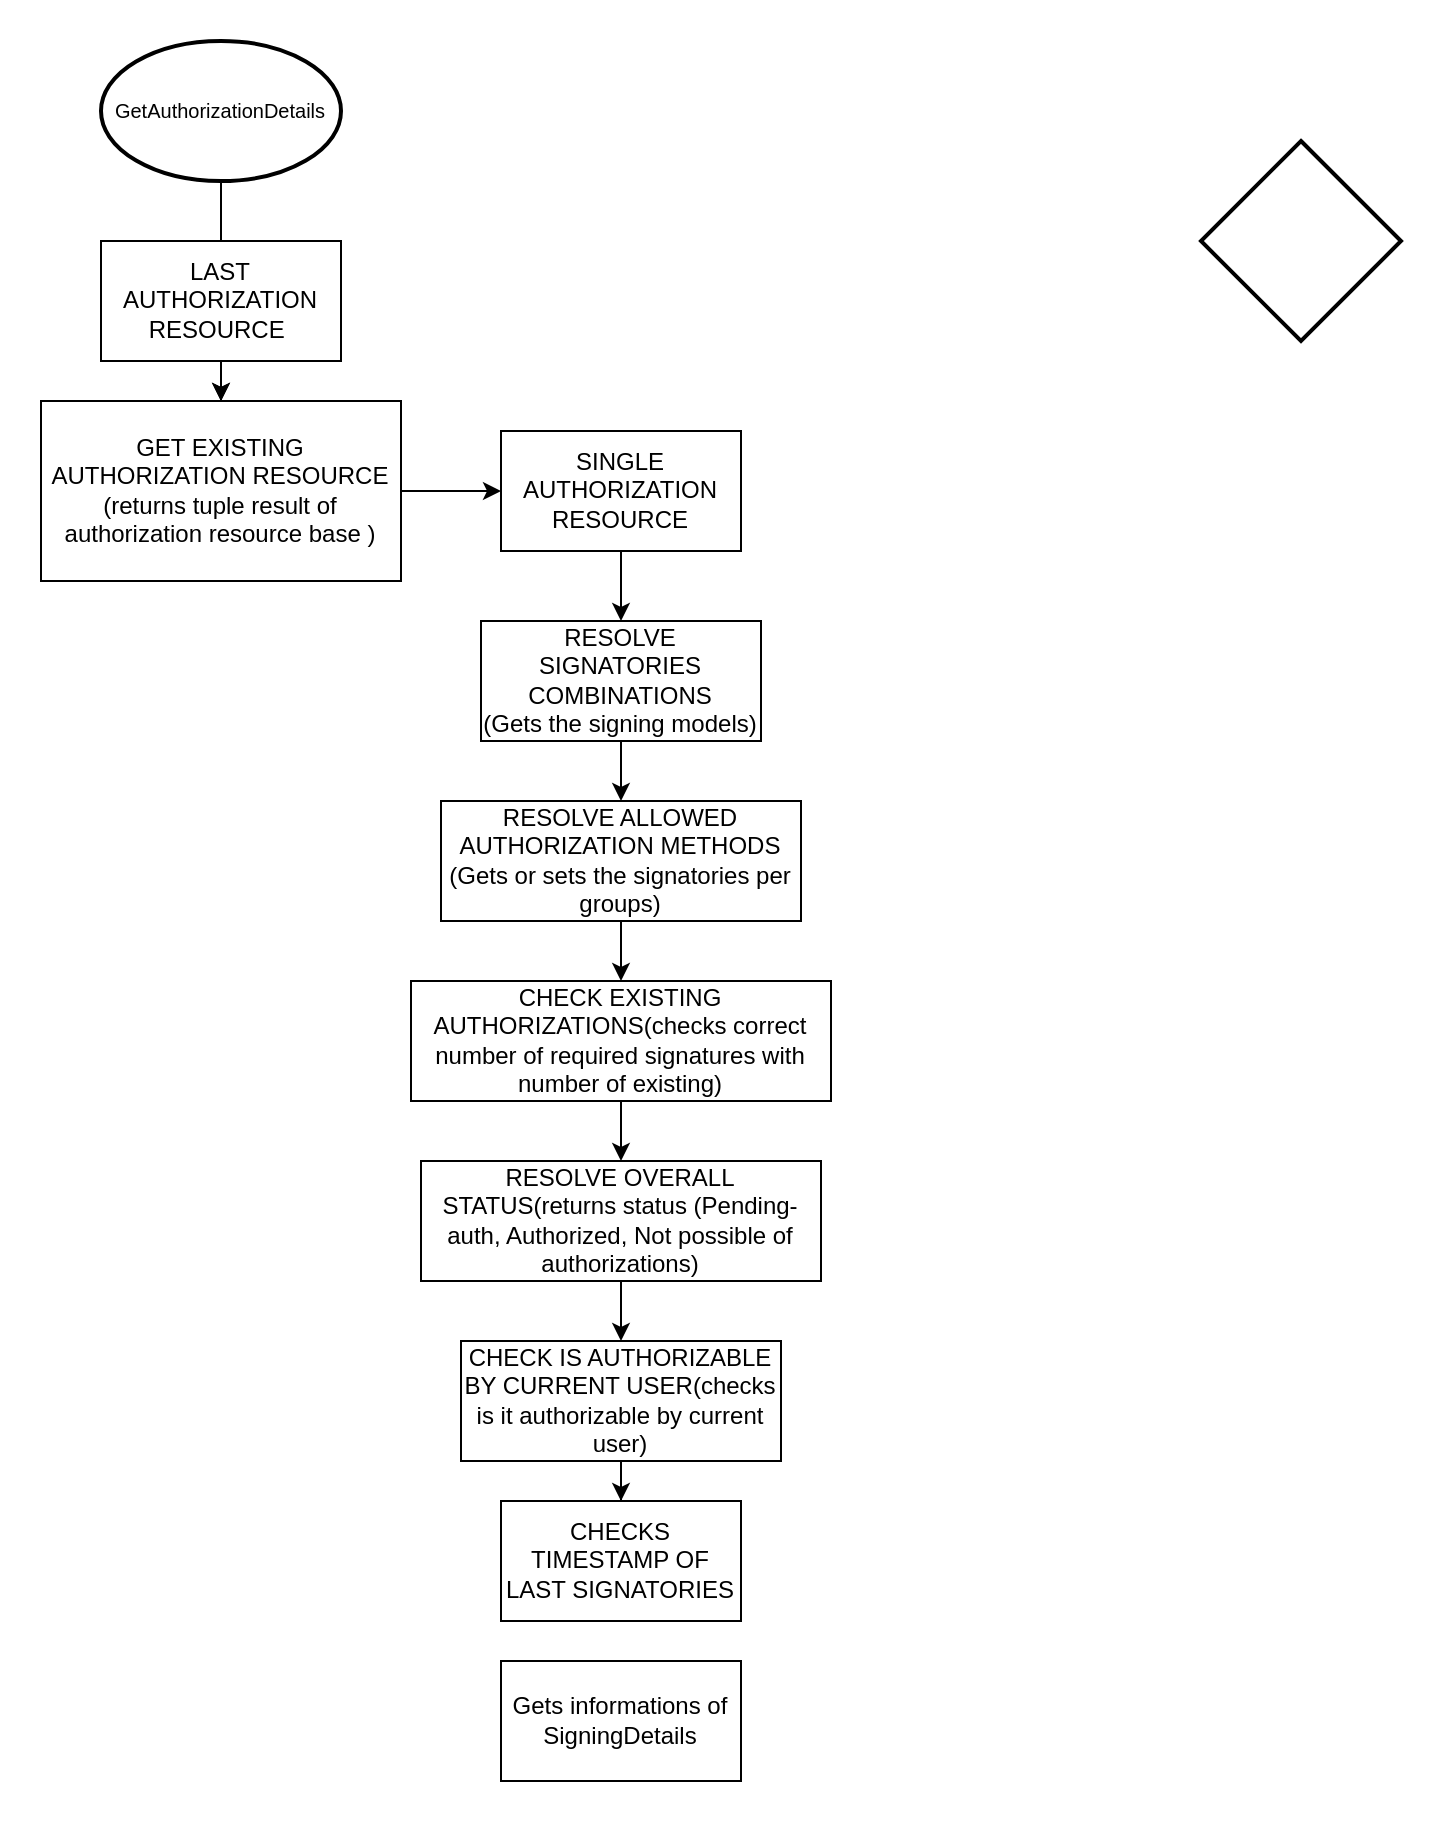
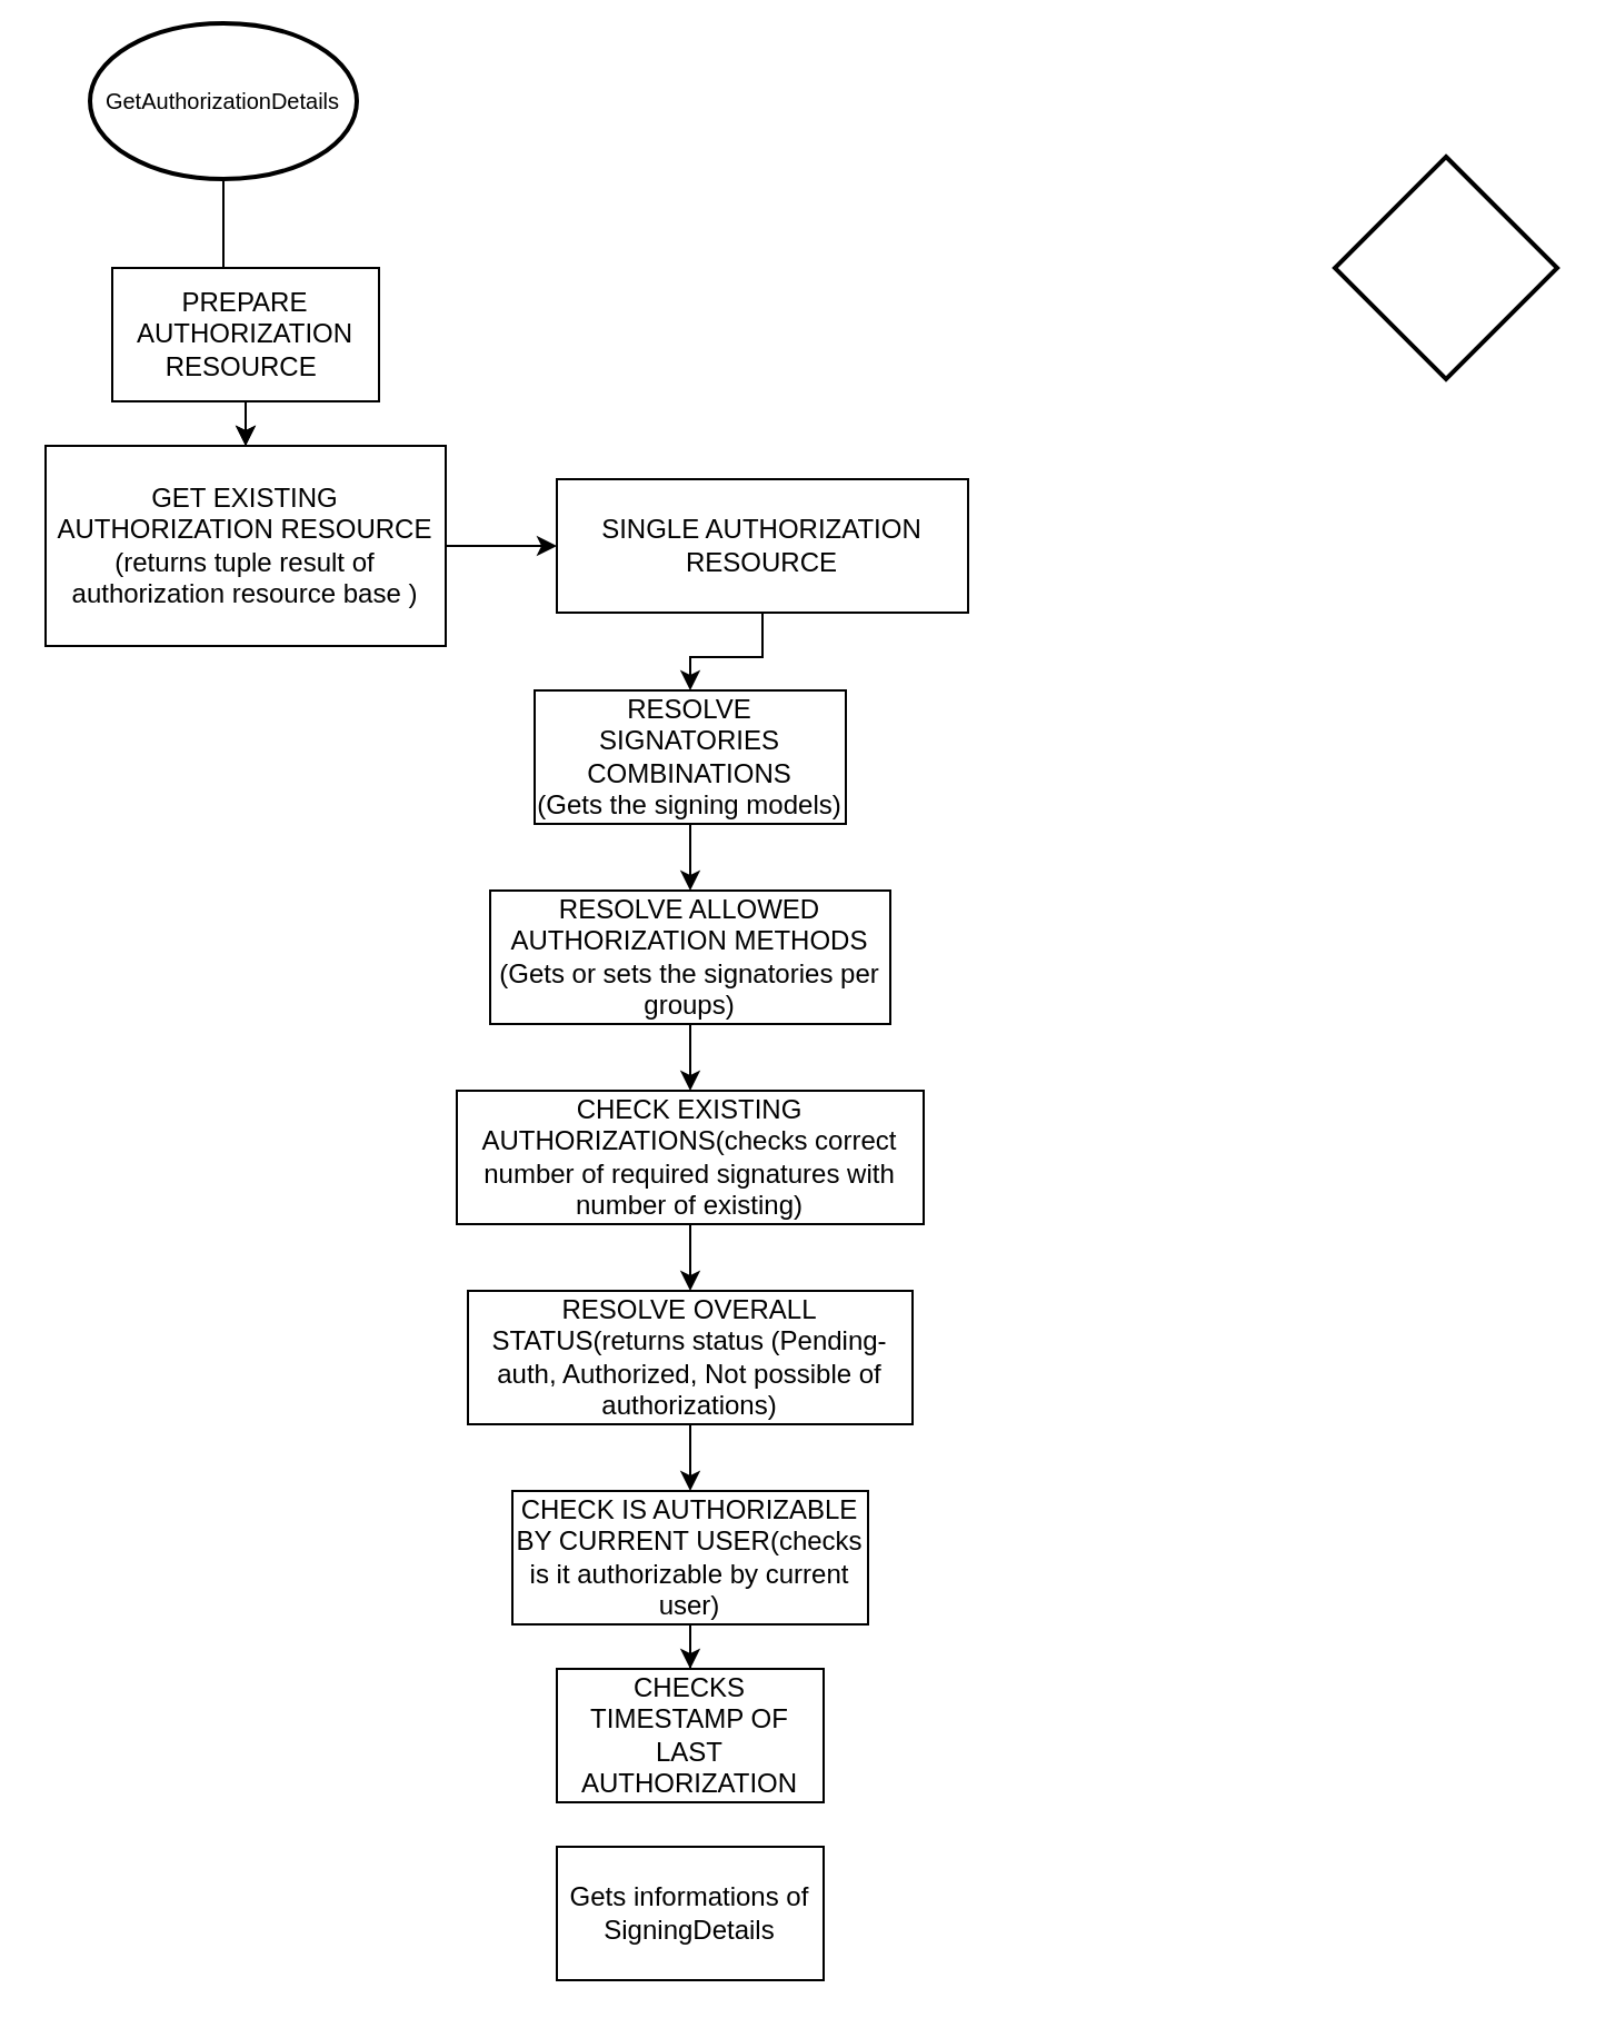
  <mxCell id="0" />
  <mxCell id="1" parent="0" />
  <mxCell id="2" value="" style="edgeStyle=orthogonalEdgeStyle;rounded=0;orthogonalLoop=1;jettySize=auto;html=1;" edge="1" parent="1" source="3" target="7"><mxGeometry relative="1" as="geometry" /></mxCell>
- <mxCell id="3" value="&lt;font style=&quot;font-size: 10px&quot;&gt;GetAuthorizationDetails&lt;/font&gt;" style="strokeWidth=2;html=1;shape=mxgraph.flowchart.start_1;whiteSpace=wrap;" vertex="1" parent="1"><mxGeometry x="50" y="20" width="120" height="70" as="geometry" /></mxCell>
+ <mxCell id="3" value="&lt;font style=&quot;font-size: 10px&quot;&gt;GetAuthorizationDetails&lt;/font&gt;" style="strokeWidth=2;html=1;shape=mxgraph.flowchart.start_1;whiteSpace=wrap;" vertex="1" parent="1"><mxGeometry x="40" y="10" width="120" height="70" as="geometry" /></mxCell>
  <mxCell id="4" value="" style="edgeStyle=orthogonalEdgeStyle;rounded=0;orthogonalLoop=1;jettySize=auto;html=1;" edge="1" parent="1" source="5" target="7"><mxGeometry relative="1" as="geometry" /></mxCell>
- <mxCell id="5" value="LAST AUTHORIZATION RESOURCE&amp;nbsp;" style="rounded=0;whiteSpace=wrap;html=1;" vertex="1" parent="1"><mxGeometry x="50" y="120" width="120" height="60" as="geometry" /></mxCell>
+ <mxCell id="5" value="PREPARE AUTHORIZATION RESOURCE&amp;nbsp;" style="rounded=0;whiteSpace=wrap;html=1;" vertex="1" parent="1"><mxGeometry x="50" y="120" width="120" height="60" as="geometry" /></mxCell>
  <mxCell id="6" value="" style="edgeStyle=orthogonalEdgeStyle;rounded=0;orthogonalLoop=1;jettySize=auto;html=1;" edge="1" parent="1" source="7" target="9"><mxGeometry relative="1" as="geometry" /></mxCell>
  <mxCell id="7" value="GET EXISTING AUTHORIZATION RESOURCE&lt;br&gt;(returns tuple result of authorization resource base )" style="rounded=0;whiteSpace=wrap;html=1;" vertex="1" parent="1"><mxGeometry x="20" y="200" width="180" height="90" as="geometry" /></mxCell>
  <mxCell id="8" value="" style="edgeStyle=orthogonalEdgeStyle;rounded=0;orthogonalLoop=1;jettySize=auto;html=1;" edge="1" parent="1" source="9" target="11"><mxGeometry relative="1" as="geometry" /></mxCell>
- <mxCell id="9" value="SINGLE AUTHORIZATION RESOURCE" style="rounded=0;whiteSpace=wrap;html=1;" vertex="1" parent="1"><mxGeometry x="250" y="215" width="120" height="60" as="geometry" /></mxCell>
+ <mxCell id="9" value="SINGLE AUTHORIZATION RESOURCE" style="rounded=0;whiteSpace=wrap;html=1;" vertex="1" parent="1"><mxGeometry x="250" y="215" width="185" height="60" as="geometry" /></mxCell>
  <mxCell id="10" value="" style="edgeStyle=orthogonalEdgeStyle;rounded=0;orthogonalLoop=1;jettySize=auto;html=1;" edge="1" parent="1" source="11" target="13"><mxGeometry relative="1" as="geometry" /></mxCell>
  <mxCell id="11" value="RESOLVE SIGNATORIES COMBINATIONS&lt;br&gt;(Gets the signing models)" style="rounded=0;whiteSpace=wrap;html=1;" vertex="1" parent="1"><mxGeometry x="240" y="310" width="140" height="60" as="geometry" /></mxCell>
  <mxCell id="12" value="" style="edgeStyle=orthogonalEdgeStyle;rounded=0;orthogonalLoop=1;jettySize=auto;html=1;" edge="1" parent="1" source="13" target="15"><mxGeometry relative="1" as="geometry" /></mxCell>
  <mxCell id="13" value="RESOLVE ALLOWED AUTHORIZATION METHODS&lt;br&gt;(Gets or sets the signatories per groups)" style="rounded=0;whiteSpace=wrap;html=1;" vertex="1" parent="1"><mxGeometry x="220" y="400" width="180" height="60" as="geometry" /></mxCell>
  <mxCell id="14" value="" style="edgeStyle=orthogonalEdgeStyle;rounded=0;orthogonalLoop=1;jettySize=auto;html=1;" edge="1" parent="1" source="15" target="17"><mxGeometry relative="1" as="geometry" /></mxCell>
  <mxCell id="15" value="CHECK EXISTING AUTHORIZATIONS(checks correct number of required signatures with number of existing)" style="rounded=0;whiteSpace=wrap;html=1;" vertex="1" parent="1"><mxGeometry x="205" y="490" width="210" height="60" as="geometry" /></mxCell>
  <mxCell id="16" value="" style="edgeStyle=orthogonalEdgeStyle;rounded=0;orthogonalLoop=1;jettySize=auto;html=1;" edge="1" parent="1" source="17" target="20"><mxGeometry relative="1" as="geometry" /></mxCell>
  <mxCell id="17" value="RESOLVE OVERALL STATUS(returns status (Pending-auth, Authorized, Not possible of authorizations)" style="rounded=0;whiteSpace=wrap;html=1;" vertex="1" parent="1"><mxGeometry x="210" y="580" width="200" height="60" as="geometry" /></mxCell>
  <mxCell id="18" value="" style="strokeWidth=2;html=1;shape=mxgraph.flowchart.decision;whiteSpace=wrap;" vertex="1" parent="1"><mxGeometry x="600" y="70" width="100" height="100" as="geometry" /></mxCell>
  <mxCell id="19" value="" style="edgeStyle=orthogonalEdgeStyle;rounded=0;orthogonalLoop=1;jettySize=auto;html=1;" edge="1" parent="1" source="20" target="21"><mxGeometry relative="1" as="geometry" /></mxCell>
  <mxCell id="20" value="CHECK IS AUTHORIZABLE BY CURRENT USER(checks is it authorizable by current user)" style="rounded=0;whiteSpace=wrap;html=1;" vertex="1" parent="1"><mxGeometry x="230" y="670" width="160" height="60" as="geometry" /></mxCell>
- <mxCell id="21" value="CHECKS TIMESTAMP OF LAST SIGNATORIES" style="rounded=0;whiteSpace=wrap;html=1;" vertex="1" parent="1"><mxGeometry x="250" y="750" width="120" height="60" as="geometry" /></mxCell>
+ <mxCell id="21" value="CHECKS TIMESTAMP OF LAST AUTHORIZATION" style="rounded=0;whiteSpace=wrap;html=1;" vertex="1" parent="1"><mxGeometry x="250" y="750" width="120" height="60" as="geometry" /></mxCell>
  <mxCell id="22" value="Gets informations of SigningDetails" style="rounded=0;whiteSpace=wrap;html=1;" vertex="1" parent="1"><mxGeometry x="250" y="830" width="120" height="60" as="geometry" /></mxCell>
